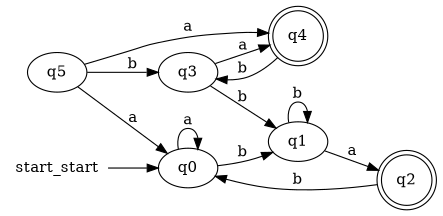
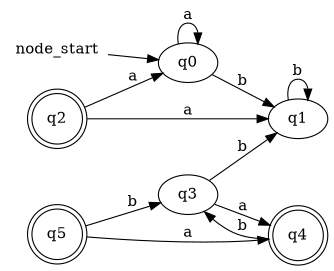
  digraph {
    rankdir=LR
-   node_start [shape=none label=start_start]
+   node_start [shape=none]
    q0
    q1
    n4 [label=q2 shape=doublecircle]
    n5 [label=q4 shape=doublecircle]
    q3
-   q5
+   q5 [shape=doublecircle]
    node_start -> q0
    q0 -> q0 [label=a]
    q0 -> q1 [label=b]
    q1 -> q1 [label=b]
-   q1 -> n4 [label=a]
-   n4 -> q0 [label=b]
+   n4 -> q1 [label=a]
+   n4 -> q0 [label=a]
    n5 -> q3 [label=b]
    q3 -> q1 [label=b]
    q3 -> n5 [label=a]
-   q5 -> q0 [label=a]
    q5 -> n5 [label=a]
    q5 -> q3 [label=b]
  }
